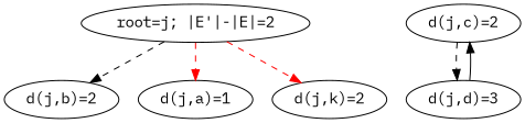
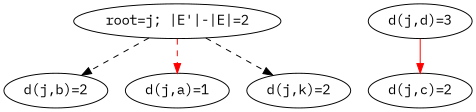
  digraph {
    fontname="IBM Plex Mono"
    node [fontname="IBM Plex Mono"]
    edge [fontname="IBM Plex Mono" style=dashed]
    n1 [label="d(j,b)=2"]
    n2 [label="d(j,a)=1"]
    n3 [label="d(j,c)=2"]
    n4 [label="d(j,d)=3"]
    n5 [label="d(j,k)=2"]
    n6 [label="root=j; |E'|-|E|=2"]
-   n3 -> n4
-   n4 -> n3 [style=""]
+   n4 -> n3 [color=red style=""]
    n6 -> n1
    n6 -> n2 [color=red]
-   n6 -> n5 [color=red]
+   n6 -> n5 [color=black]
  }
